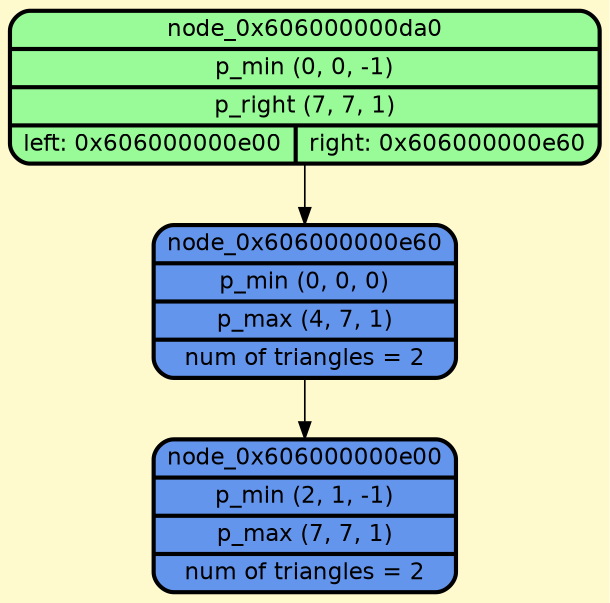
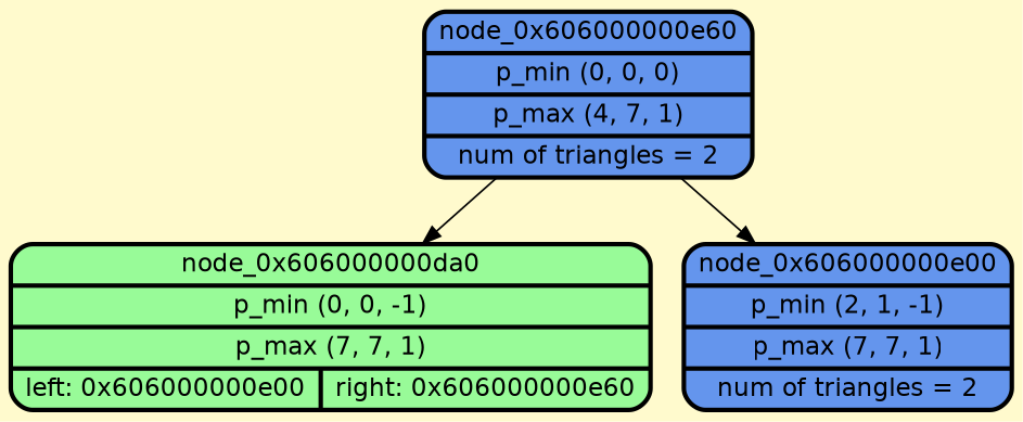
  digraph {
    bgcolor=lemonchiffon
    rankdir=TB
    node [color="#000000" fillcolor=cornflowerblue fontcolor="#000000" fontname=Helvetica penwidth=2.5 shape=Mrecord style=filled]
-   n1 [fillcolor=palegreen label="{ node_0x606000000da0 | p_min (0, 0, -1) | p_right (7, 7, 1) | { left: 0x606000000e00 | right: 0x606000000e60 } }"]
+   n1 [fillcolor=palegreen label="{ node_0x606000000da0 | p_min (0, 0, -1) | p_max (7, 7, 1) | { left: 0x606000000e00 | right: 0x606000000e60 } }"]
    n2 [label="{ node_0x606000000e60 | p_min (0, 0, 0) | p_max (4, 7, 1) | num of triangles = 2}"]
    n3 [label="{ node_0x606000000e00 | p_min (2, 1, -1) | p_max (7, 7, 1) | num of triangles = 2}"]
-   n1 -> n2
+   n2 -> n1
    n2 -> n3
  }
